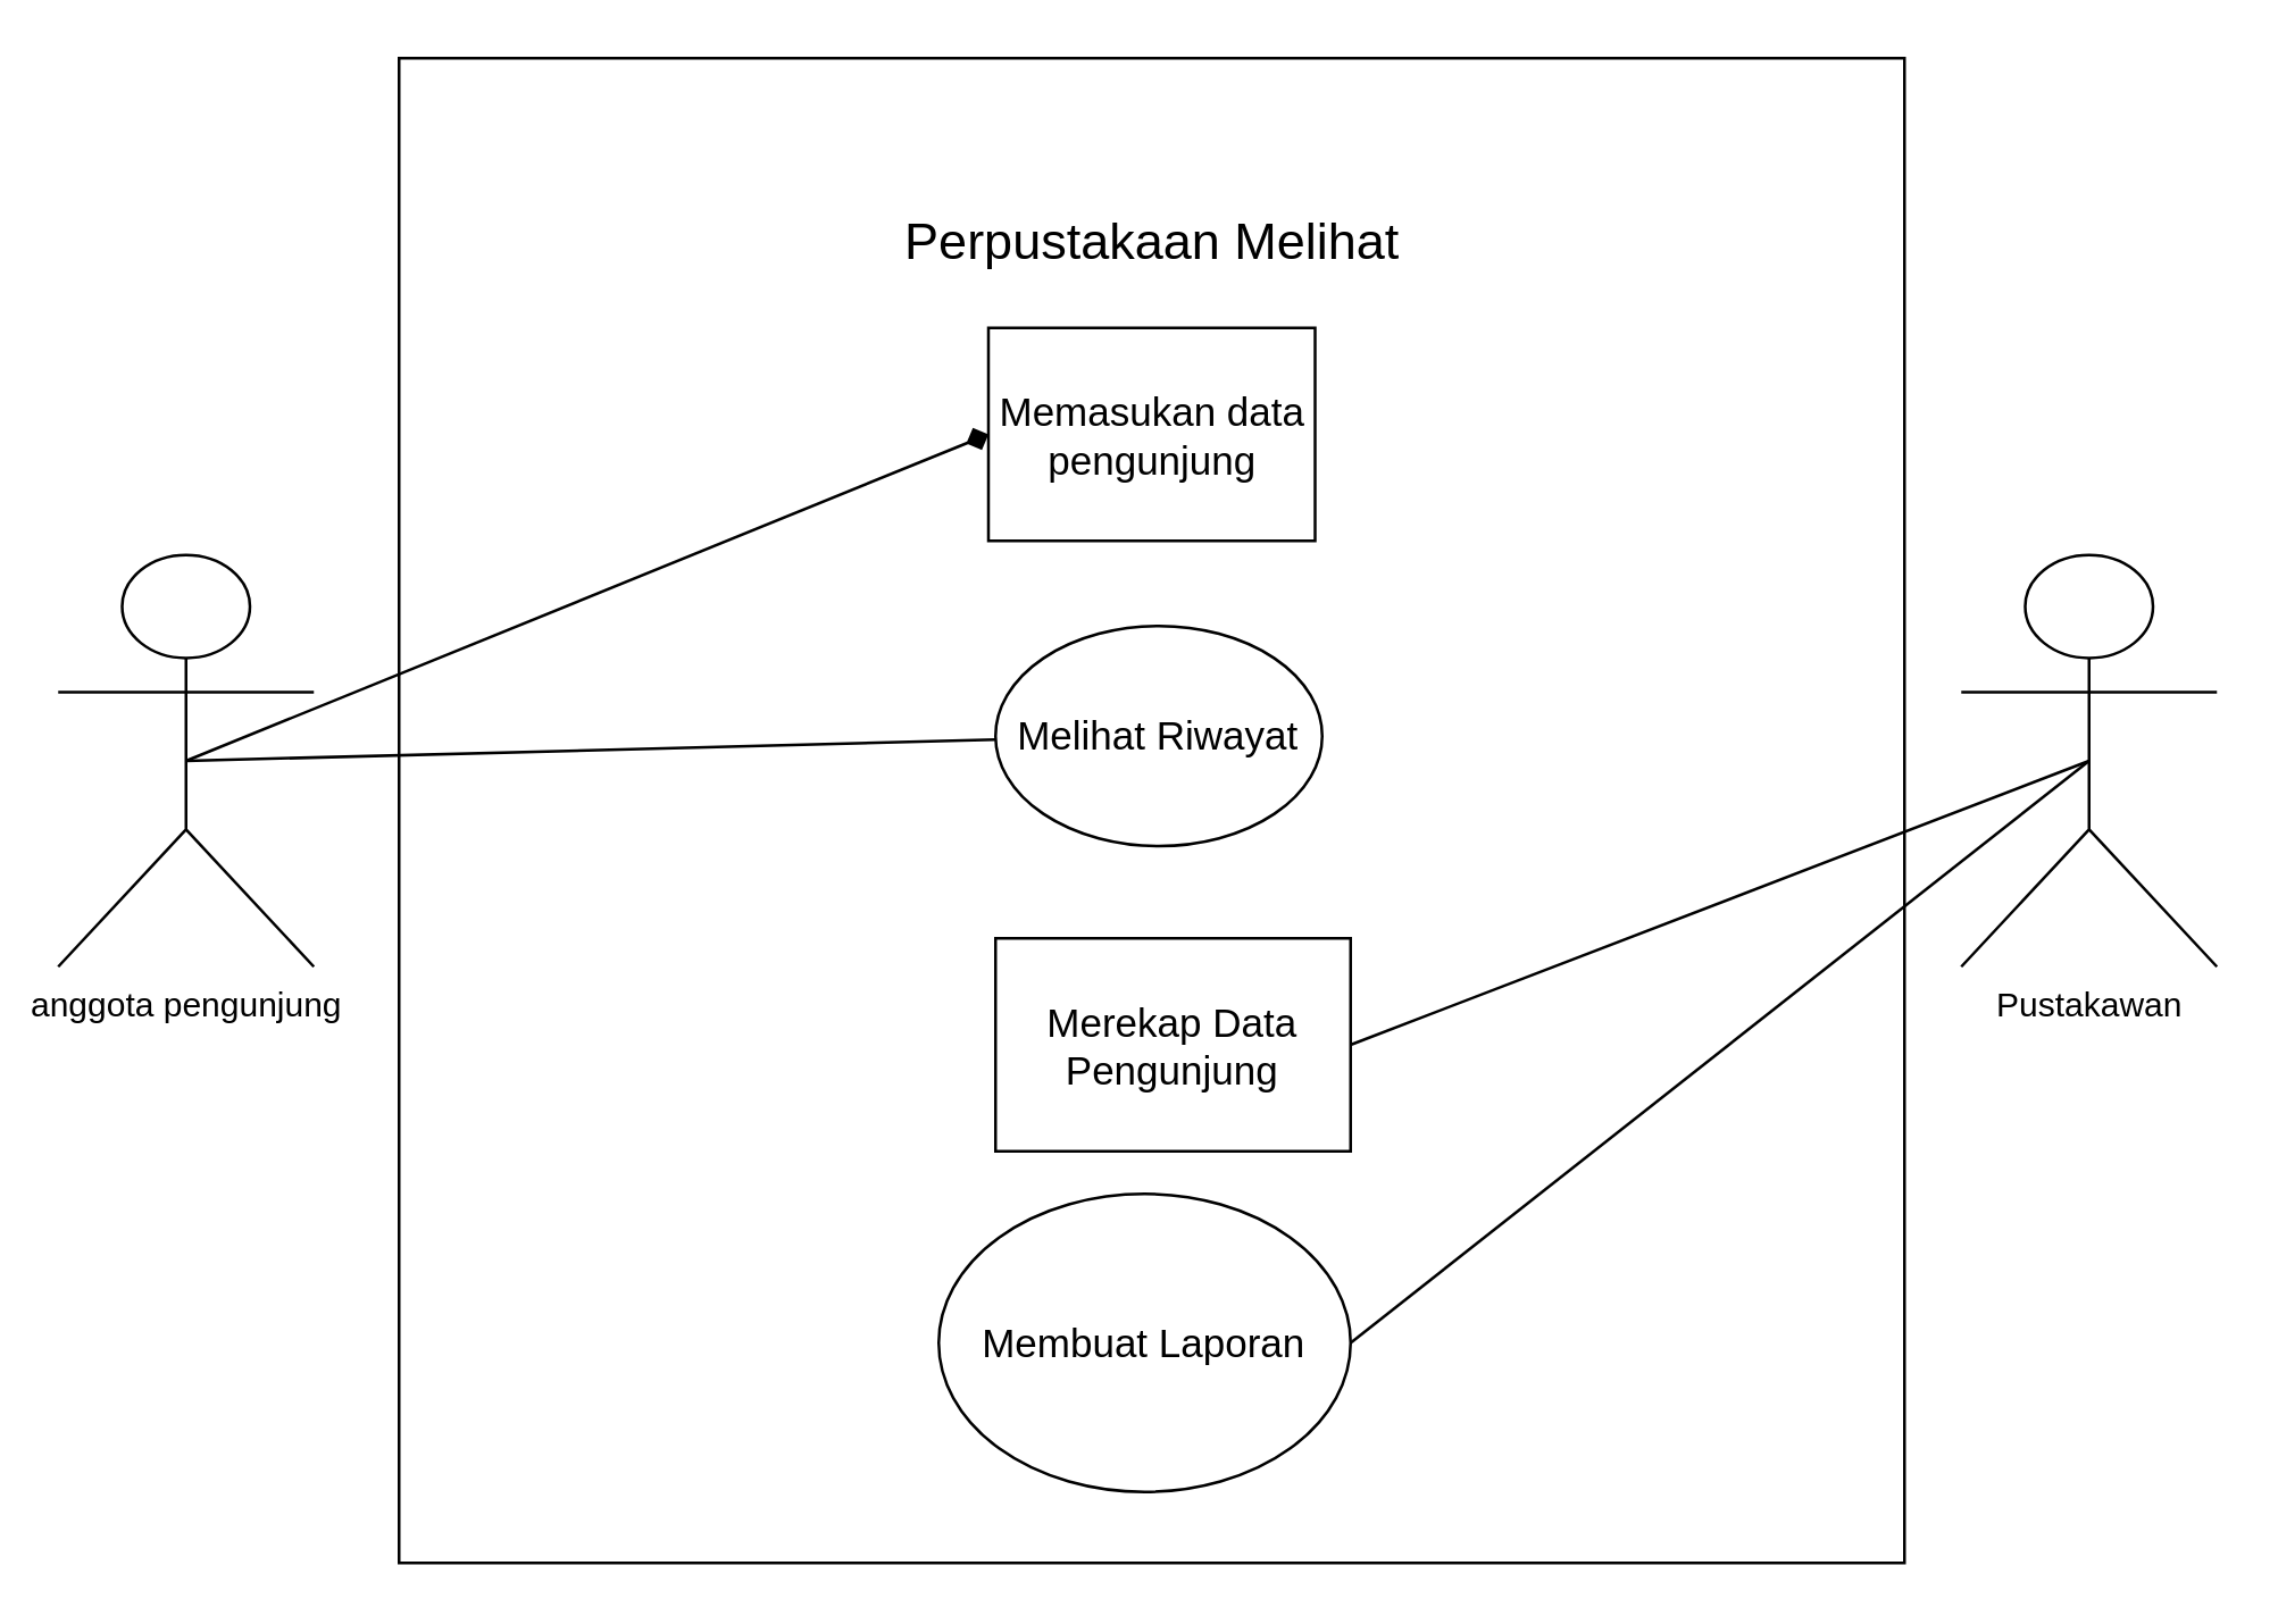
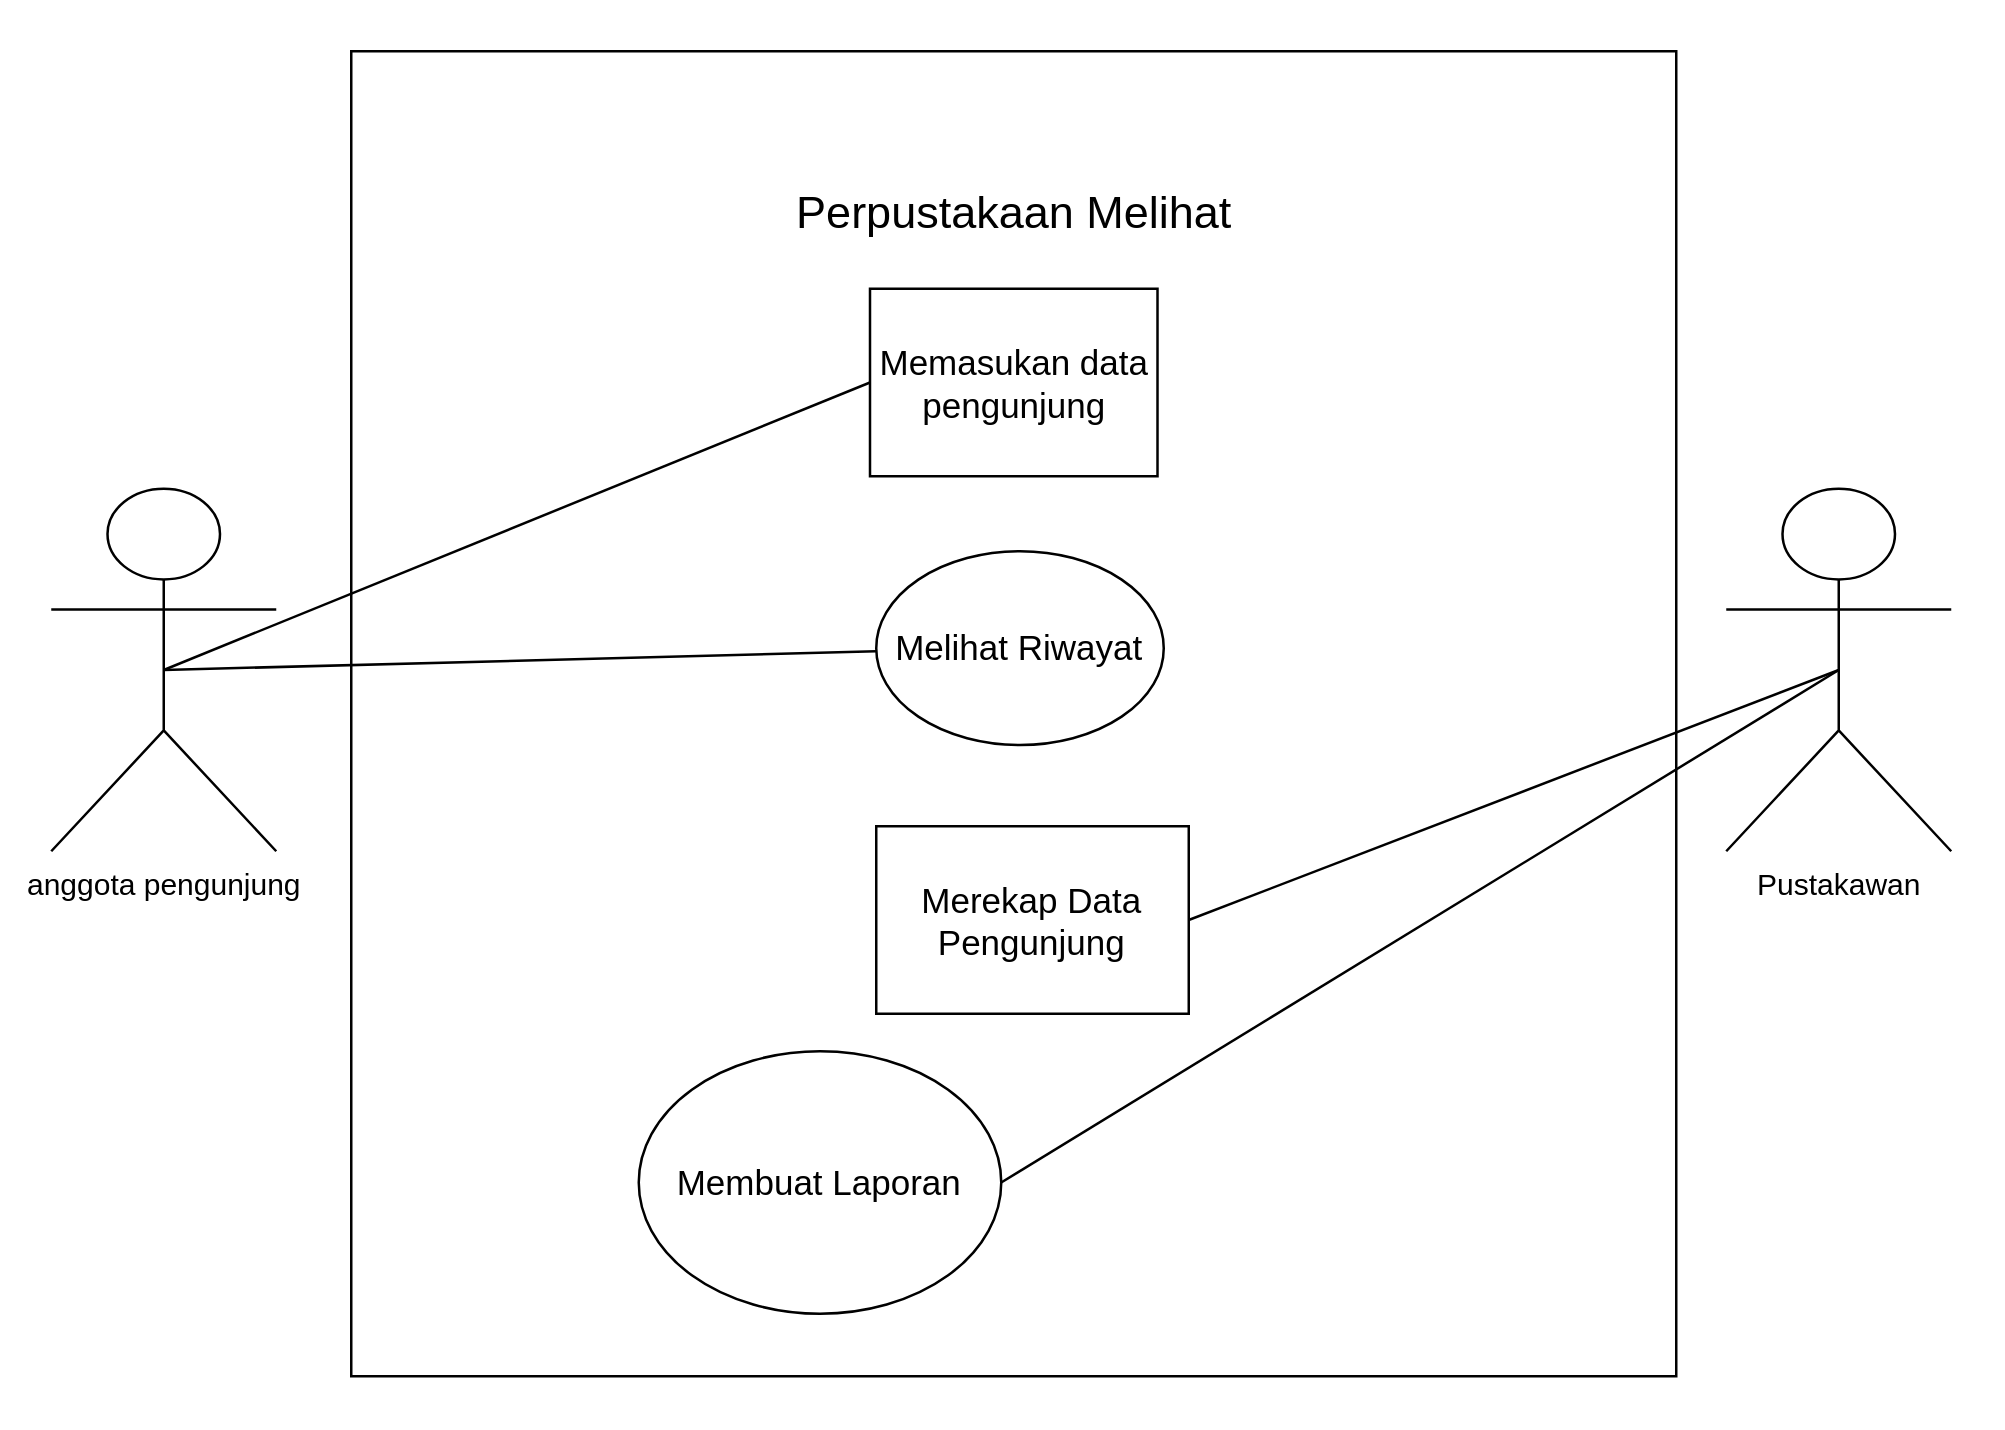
  <mxCell id="0" />
  <mxCell id="1" parent="0" />
  <mxCell id="2" value="anggota pengunjung" style="shape=umlActor;verticalLabelPosition=bottom;verticalAlign=top;html=1;outlineConnect=0;" vertex="1" parent="1"><mxGeometry x="20" y="195" width="90" height="145" as="geometry" /></mxCell>
  <mxCell id="3" value="" style="whiteSpace=wrap;html=1;aspect=fixed;movable=0;resizable=0;rotatable=0;deletable=0;editable=0;locked=1;connectable=0;" vertex="1" parent="1"><mxGeometry x="140" y="20" width="530" height="530" as="geometry" /></mxCell>
  <mxCell id="4" value="Pustakawan" style="shape=umlActor;verticalLabelPosition=bottom;verticalAlign=top;html=1;outlineConnect=0;" vertex="1" parent="1"><mxGeometry x="690" y="195" width="90" height="145" as="geometry" /></mxCell>
  <mxCell id="5" value="&lt;font style=&quot;font-size: 14px;&quot;&gt;Memasukan data pengunjung&lt;/font&gt;" style="whiteSpace=wrap;html=1;rounded=0;" vertex="1" parent="1"><mxGeometry x="347.5" y="115" width="115" height="75" as="geometry" /></mxCell>
  <mxCell id="6" value="&lt;font style=&quot;font-size: 18px;&quot;&gt;Perpustakaan Melihat&lt;/font&gt;" style="text;html=1;strokeColor=none;fillColor=none;align=center;verticalAlign=middle;whiteSpace=wrap;rounded=0;" vertex="1" parent="1"><mxGeometry x="307.5" y="70" width="195" height="30" as="geometry" /></mxCell>
  <mxCell id="7" value="&lt;span style=&quot;font-size: 14px;&quot;&gt;Melihat Riwayat&lt;/span&gt;" style="ellipse;whiteSpace=wrap;html=1;" vertex="1" parent="1"><mxGeometry x="350" y="220" width="115" height="77.5" as="geometry" /></mxCell>
  <mxCell id="8" value="&lt;span style=&quot;font-size: 14px;&quot;&gt;Merekap Data Pengunjung&lt;/span&gt;" style="whiteSpace=wrap;html=1;rounded=0;" vertex="1" parent="1"><mxGeometry x="350" y="330" width="125" height="75" as="geometry" /></mxCell>
- <mxCell id="9" value="&lt;span style=&quot;font-size: 14px;&quot;&gt;Membuat Laporan&lt;/span&gt;" style="ellipse;whiteSpace=wrap;html=1;" vertex="1" parent="1"><mxGeometry x="330" y="420" width="145" height="105" as="geometry" /></mxCell>
+ <mxCell id="9" value="&lt;span style=&quot;font-size: 14px;&quot;&gt;Membuat Laporan&lt;/span&gt;" style="ellipse;whiteSpace=wrap;html=1;" vertex="1" parent="1"><mxGeometry x="255" y="420" width="145" height="105" as="geometry" /></mxCell>
  <mxCell id="10" value="" style="endArrow=none;html=1;rounded=0;exitX=0.5;exitY=0.5;exitDx=0;exitDy=0;exitPerimeter=0;" edge="1" parent="1" source="2"><mxGeometry width="50" height="50" relative="1" as="geometry"><mxPoint x="120" y="240" as="sourcePoint" /><mxPoint x="350" y="260" as="targetPoint" /></mxGeometry></mxCell>
- <mxCell id="11" value="" style="endArrow=diamond;html=1;rounded=0;entryX=0;entryY=0.5;entryDx=0;entryDy=0;exitX=0.5;exitY=0.5;exitDx=0;exitDy=0;exitPerimeter=0;" edge="1" parent="1" source="2" target="5"><mxGeometry width="50" height="50" relative="1" as="geometry"><mxPoint x="120" y="240" as="sourcePoint" /><mxPoint x="260" y="160" as="targetPoint" /></mxGeometry></mxCell>
+ <mxCell id="11" value="" style="endArrow=none;html=1;rounded=0;entryX=0;entryY=0.5;entryDx=0;entryDy=0;exitX=0.5;exitY=0.5;exitDx=0;exitDy=0;exitPerimeter=0;" edge="1" parent="1" source="2" target="5"><mxGeometry width="50" height="50" relative="1" as="geometry"><mxPoint x="120" y="240" as="sourcePoint" /><mxPoint x="260" y="160" as="targetPoint" /></mxGeometry></mxCell>
  <mxCell id="12" value="" style="endArrow=none;html=1;rounded=0;exitX=1;exitY=0.5;exitDx=0;exitDy=0;entryX=0.5;entryY=0.5;entryDx=0;entryDy=0;entryPerimeter=0;" edge="1" parent="1" source="8" target="4"><mxGeometry width="50" height="50" relative="1" as="geometry"><mxPoint x="530" y="350" as="sourcePoint" /><mxPoint x="560" y="300" as="targetPoint" /></mxGeometry></mxCell>
  <mxCell id="13" value="" style="endArrow=none;html=1;rounded=0;entryX=0.5;entryY=0.5;entryDx=0;entryDy=0;entryPerimeter=0;exitX=1;exitY=0.5;exitDx=0;exitDy=0;" edge="1" parent="1" source="9" target="4"><mxGeometry width="50" height="50" relative="1" as="geometry"><mxPoint x="560" y="460" as="sourcePoint" /><mxPoint x="610" y="410" as="targetPoint" /></mxGeometry></mxCell>
